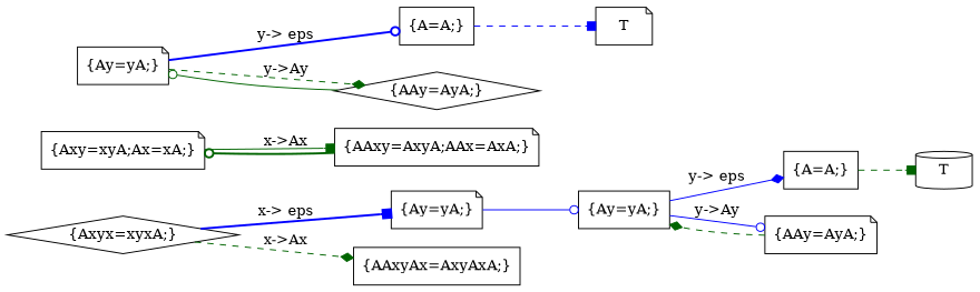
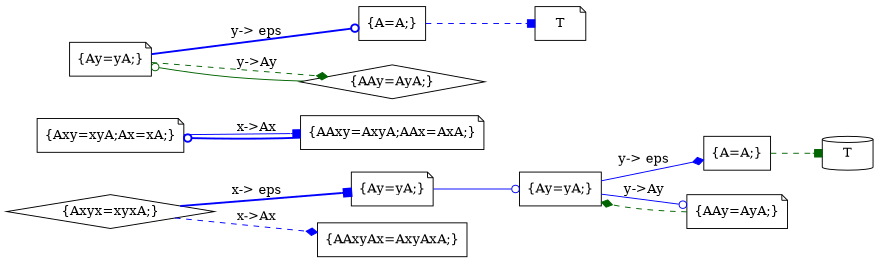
  digraph {
    rankdir=LR
    node [shape=note]
    edge [arrowhead=odot color=blue style=dashed]
    n1 [label="{Axyx=xyxA;}" shape=diamond]
    n2 [label="{Ay=yA;}"]
    n3 [label="{AAxyAx=AxyAxA;}" shape=box]
    n4 [label="{Ay=yA;}" shape=box]
    n5 [label="{A=A;}" shape=box]
    n6 [label="{AAy=AyA;}"]
    n7 [label=T shape=cylinder]
    n8 [label="{Axy=xyA;Ax=xA;}"]
    n9 [label="{AAxy=AxyA;AAx=AxA;}"]
    n10 [label="{Ay=yA;}"]
    n11 [label="{A=A;}" shape=box]
    n12 [label="{AAy=AyA;}" shape=diamond]
    n13 [label=T]
    n1 -> n2 [arrowhead=box label="x-> eps" style=bold]
-   n1 -> n3 [arrowhead=diamond color=darkgreen label="x->Ax"]
+   n1 -> n3 [arrowhead=diamond label="x->Ax"]
    n2 -> n4 [style=solid]
    n4 -> n5 [arrowhead=diamond label="y-> eps" style=solid]
    n4 -> n6 [label="y->Ay" style=solid]
    n5 -> n7 [arrowhead=box color=darkgreen]
    n6 -> n4 [arrowhead=diamond color=darkgreen]
-   n8 -> n9 [arrowhead=box color=darkgreen label="x->Ax" style=solid]
-   n9 -> n8 [color=darkgreen style=bold]
+   n8 -> n9 [arrowhead=box label="x->Ax" style=solid]
+   n9 -> n8 [style=bold]
    n10 -> n11 [label="y-> eps" style=bold]
    n10 -> n12 [arrowhead=diamond color=darkgreen label="y->Ay"]
    n11 -> n13 [arrowhead=box]
    n12 -> n10 [color=darkgreen style=solid]
  }
